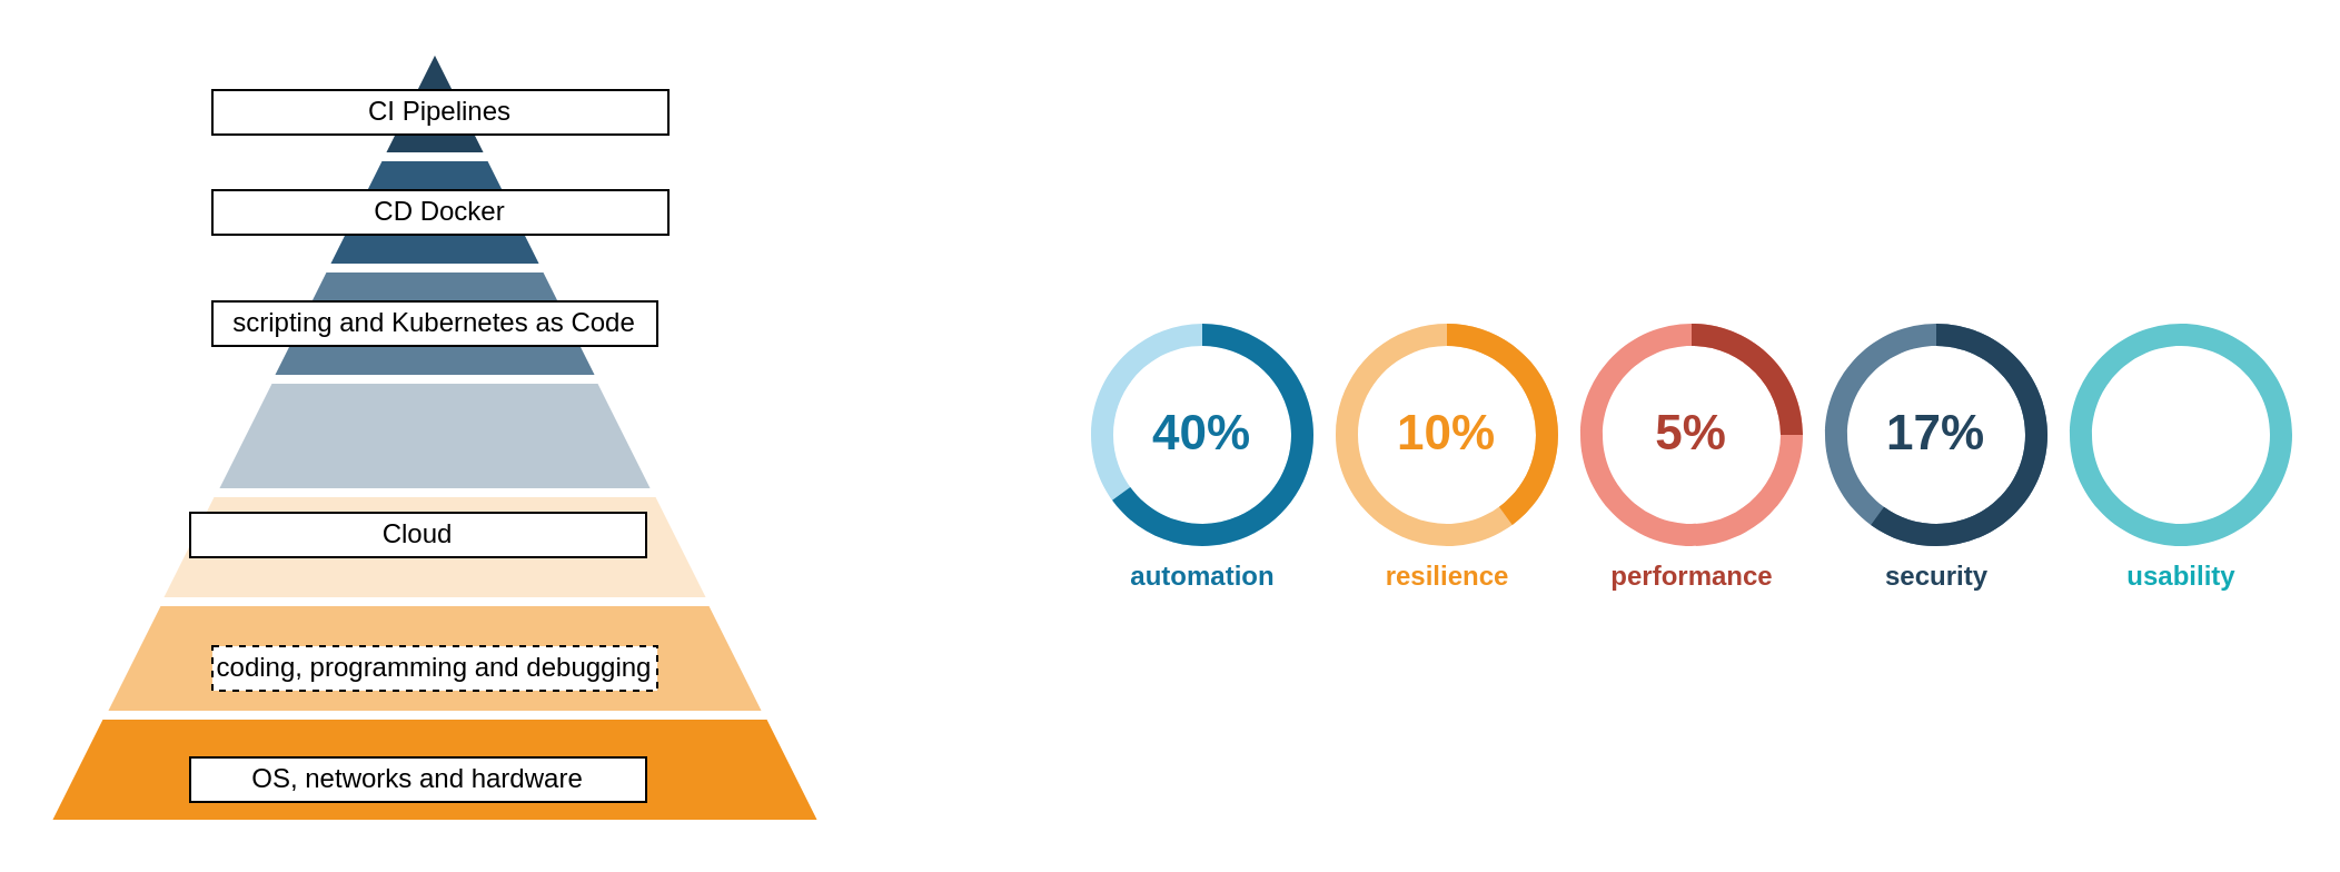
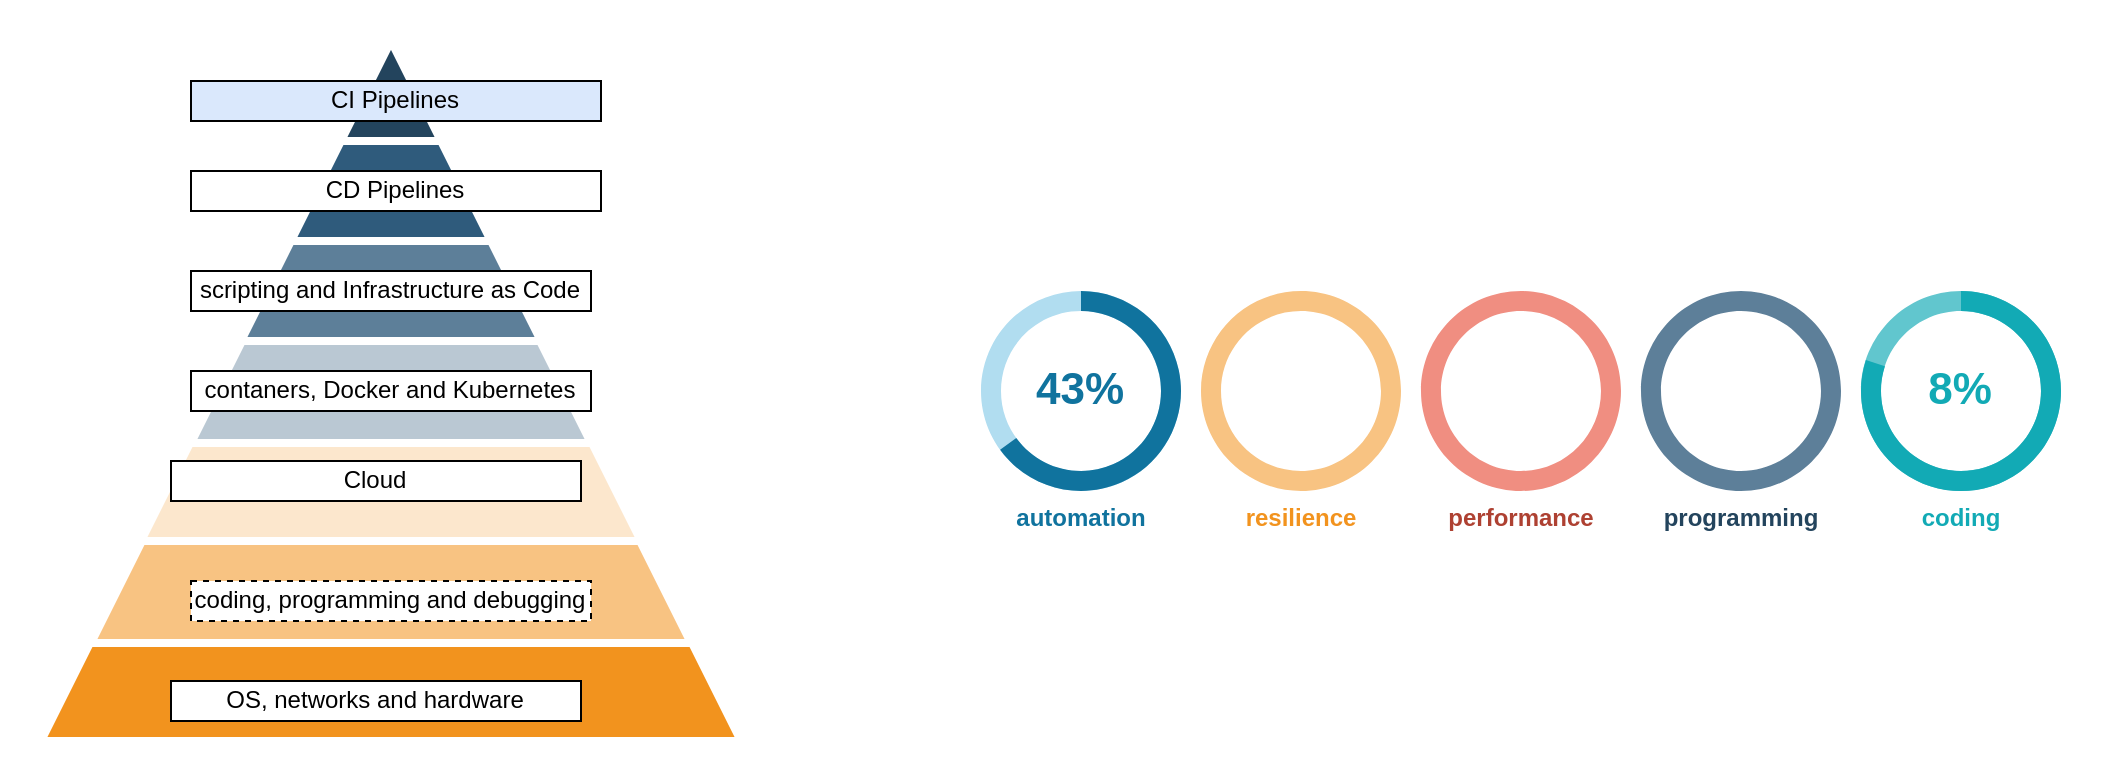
  <mxCell id="0" />
  <mxCell id="1" parent="0" />
  <mxCell id="2" value="" style="triangle;direction=north;html=1;strokeWidth=4;fillColor=#F2931E;strokeColor=#ffffff;shadow=0;fontSize=10;fontColor=#FFFFFF;align=center;fontStyle=0;whiteSpace=wrap;spacing=10;" vertex="1" parent="1"><mxGeometry x="20" y="20" width="350" height="350" as="geometry" /></mxCell>
  <mxCell id="3" value="" style="triangle;direction=north;html=1;strokeWidth=4;fillColor=#F8C382;strokeColor=#ffffff;shadow=0;fontSize=10;fontColor=#FFFFFF;align=center;fontStyle=0;whiteSpace=wrap;spacing=10;" vertex="1" parent="1"><mxGeometry x="45" y="21" width="300" height="300" as="geometry" /></mxCell>
  <mxCell id="4" value="" style="triangle;direction=north;html=1;strokeWidth=4;fillColor=#FCE7CD;strokeColor=#ffffff;shadow=0;fontSize=10;fontColor=#FFFFFF;align=center;fontStyle=0;whiteSpace=wrap;spacing=10;" vertex="1" parent="1"><mxGeometry x="70" y="20" width="250" height="250" as="geometry" /></mxCell>
  <mxCell id="5" value="" style="triangle;direction=north;html=1;strokeWidth=4;fillColor=#BAC8D3;strokeColor=#ffffff;shadow=0;fontSize=10;fontColor=#FFFFFF;align=center;fontStyle=0;whiteSpace=wrap;spacing=10;" vertex="1" parent="1"><mxGeometry x="95" y="21" width="200" height="200" as="geometry" /></mxCell>
  <mxCell id="6" value="" style="triangle;direction=north;html=1;strokeWidth=4;fillColor=#5D7F99;strokeColor=#ffffff;shadow=0;fontSize=10;fontColor=#FFFFFF;align=center;fontStyle=0;whiteSpace=wrap;spacing=10;" vertex="1" parent="1"><mxGeometry x="120" y="20" width="150" height="150" as="geometry" /></mxCell>
  <mxCell id="7" value="" style="triangle;direction=north;html=1;strokeWidth=4;fillColor=#2F5B7C;strokeColor=#ffffff;shadow=0;fontSize=10;fontColor=#FFFFFF;align=center;fontStyle=0;whiteSpace=wrap;spacing=10;" vertex="1" parent="1"><mxGeometry x="145" y="20" width="100" height="100" as="geometry" /></mxCell>
  <mxCell id="8" value="" style="triangle;direction=north;html=1;strokeWidth=4;fillColor=#23445D;strokeColor=#ffffff;shadow=0;fontSize=10;fontColor=#FFFFFF;align=center;fontStyle=0;whiteSpace=wrap;spacing=10;labelBorderColor=default;labelBackgroundColor=default;" vertex="1" parent="1"><mxGeometry x="170" y="20" width="50" height="50" as="geometry" /></mxCell>
  <mxCell id="9" value="automation" style="verticalLabelPosition=bottom;verticalAlign=top;html=1;shape=mxgraph.basic.donut;dx=10;strokeColor=none;fillColor=#B1DDF0;fontSize=12;fontColor=#10739E;align=center;fontStyle=1;" vertex="1" parent="1"><mxGeometry x="490" y="145" width="100" height="100" as="geometry" /></mxCell>
- <mxCell id="10" value="40%" style="verticalLabelPosition=middle;verticalAlign=middle;html=1;whiteSpace=wrap;shape=mxgraph.basic.partConcEllipse;startAngle=0;endAngle=0.65;arcWidth=0.2;strokeColor=none;fillColor=#10739E;fontSize=22;fontColor=#10739E;align=center;fontStyle=1" vertex="1" parent="9"><mxGeometry width="100" height="100" as="geometry" /></mxCell>
+ <mxCell id="10" value="43%" style="verticalLabelPosition=middle;verticalAlign=middle;html=1;whiteSpace=wrap;shape=mxgraph.basic.partConcEllipse;startAngle=0;endAngle=0.65;arcWidth=0.2;strokeColor=none;fillColor=#10739E;fontSize=22;fontColor=#10739E;align=center;fontStyle=1" vertex="1" parent="9"><mxGeometry width="100" height="100" as="geometry" /></mxCell>
  <mxCell id="11" value="resilience" style="verticalLabelPosition=bottom;verticalAlign=top;html=1;shape=mxgraph.basic.donut;dx=10;strokeColor=none;fillColor=#F8C382;fontSize=12;fontColor=#F2931E;align=center;fontStyle=1;" vertex="1" parent="1"><mxGeometry x="600" y="145" width="100" height="100" as="geometry" /></mxCell>
- <mxCell id="12" value="10%" style="verticalLabelPosition=middle;verticalAlign=middle;html=1;whiteSpace=wrap;shape=mxgraph.basic.partConcEllipse;startAngle=0;endAngle=0.4;arcWidth=0.2;strokeColor=none;fillColor=#F2931E;fontSize=22;fontColor=#F2931E;align=center;fontStyle=1" vertex="1" parent="11"><mxGeometry width="100" height="100" as="geometry" /></mxCell>
  <mxCell id="13" value="performance" style="verticalLabelPosition=bottom;verticalAlign=top;html=1;shape=mxgraph.basic.donut;dx=10;strokeColor=none;fillColor=#F08E81;fontSize=12;fontColor=#AE4132;align=center;fontStyle=1;" vertex="1" parent="1"><mxGeometry x="710" y="145" width="100" height="100" as="geometry" /></mxCell>
- <mxCell id="14" value="5%" style="verticalLabelPosition=middle;verticalAlign=middle;html=1;whiteSpace=wrap;shape=mxgraph.basic.partConcEllipse;startAngle=0;endAngle=0.25;arcWidth=0.2;strokeColor=none;fillColor=#AE4132;fontSize=22;fontColor=#AE4132;align=center;fontStyle=1" vertex="1" parent="13"><mxGeometry width="100" height="100" as="geometry" /></mxCell>
- <mxCell id="15" value="security" style="verticalLabelPosition=bottom;verticalAlign=top;html=1;shape=mxgraph.basic.donut;dx=10;strokeColor=none;fillColor=#5D7F99;fontSize=12;fontColor=#23445D;align=center;fontStyle=1;" vertex="1" parent="1"><mxGeometry x="820" y="145" width="100" height="100" as="geometry" /></mxCell>
- <mxCell id="16" value="17%" style="verticalLabelPosition=middle;verticalAlign=middle;html=1;whiteSpace=wrap;shape=mxgraph.basic.partConcEllipse;startAngle=0;endAngle=0.6;arcWidth=0.2;strokeColor=none;fillColor=#23445D;fontSize=22;fontColor=#23445D;align=center;fontStyle=1" vertex="1" parent="15"><mxGeometry width="100" height="100" as="geometry" /></mxCell>
- <mxCell id="17" value="usability" style="verticalLabelPosition=bottom;verticalAlign=top;html=1;shape=mxgraph.basic.donut;dx=10;strokeColor=none;fillColor=#61C6CE;fontSize=12;fontColor=#12AAB5;align=center;fontStyle=1;" vertex="1" parent="1"><mxGeometry x="930" y="145" width="100" height="100" as="geometry" /></mxCell>
- <mxCell id="19" value="CI Pipelines" style="rounded=0;whiteSpace=wrap;html=1;" vertex="1" parent="1"><mxGeometry x="95" y="40" width="205" height="20" as="geometry" /></mxCell>
- <mxCell id="20" value="CD Docker" style="rounded=0;whiteSpace=wrap;html=1;" vertex="1" parent="1"><mxGeometry x="95" y="85" width="205" height="20" as="geometry" /></mxCell>
- <mxCell id="21" value="scripting and Kubernetes as Code" style="rounded=0;whiteSpace=wrap;html=1;" vertex="1" parent="1"><mxGeometry x="95" y="135" width="200" height="20" as="geometry" /></mxCell>
+ <mxCell id="15" value="programming" style="verticalLabelPosition=bottom;verticalAlign=top;html=1;shape=mxgraph.basic.donut;dx=10;strokeColor=none;fillColor=#5D7F99;fontSize=12;fontColor=#23445D;align=center;fontStyle=1;" vertex="1" parent="1"><mxGeometry x="820" y="145" width="100" height="100" as="geometry" /></mxCell>
+ <mxCell id="17" value="coding" style="verticalLabelPosition=bottom;verticalAlign=top;html=1;shape=mxgraph.basic.donut;dx=10;strokeColor=none;fillColor=#61C6CE;fontSize=12;fontColor=#12AAB5;align=center;fontStyle=1;" vertex="1" parent="1"><mxGeometry x="930" y="145" width="100" height="100" as="geometry" /></mxCell>
+ <mxCell id="18" value="8%" style="verticalLabelPosition=middle;verticalAlign=middle;html=1;whiteSpace=wrap;shape=mxgraph.basic.partConcEllipse;startAngle=0;endAngle=0.8;arcWidth=0.2;strokeColor=none;fillColor=#12AAB5;fontSize=22;fontColor=#12AAB5;align=center;fontStyle=1" vertex="1" parent="17"><mxGeometry width="100" height="100" as="geometry" /></mxCell>
+ <mxCell id="19" value="CI Pipelines" style="rounded=0;whiteSpace=wrap;html=1;fillColor=#dae8fc;" vertex="1" parent="1"><mxGeometry x="95" y="40" width="205" height="20" as="geometry" /></mxCell>
+ <mxCell id="20" value="CD Pipelines" style="rounded=0;whiteSpace=wrap;html=1;" vertex="1" parent="1"><mxGeometry x="95" y="85" width="205" height="20" as="geometry" /></mxCell>
+ <mxCell id="21" value="scripting and Infrastructure as Code" style="rounded=0;whiteSpace=wrap;html=1;" vertex="1" parent="1"><mxGeometry x="95" y="135" width="200" height="20" as="geometry" /></mxCell>
+ <mxCell id="22" value="contaners, Docker and Kubernetes" style="rounded=0;whiteSpace=wrap;html=1;" vertex="1" parent="1"><mxGeometry x="95" y="185" width="200" height="20" as="geometry" /></mxCell>
  <mxCell id="23" value="Cloud" style="rounded=0;whiteSpace=wrap;html=1;" vertex="1" parent="1"><mxGeometry x="85" y="230" width="205" height="20" as="geometry" /></mxCell>
  <mxCell id="24" value="coding, programming and debugging" style="rounded=0;whiteSpace=wrap;html=1;dashed=1;" vertex="1" parent="1"><mxGeometry x="95" y="290" width="200" height="20" as="geometry" /></mxCell>
  <mxCell id="25" value="OS, networks and hardware" style="rounded=0;whiteSpace=wrap;html=1;" vertex="1" parent="1"><mxGeometry x="85" y="340" width="205" height="20" as="geometry" /></mxCell>
